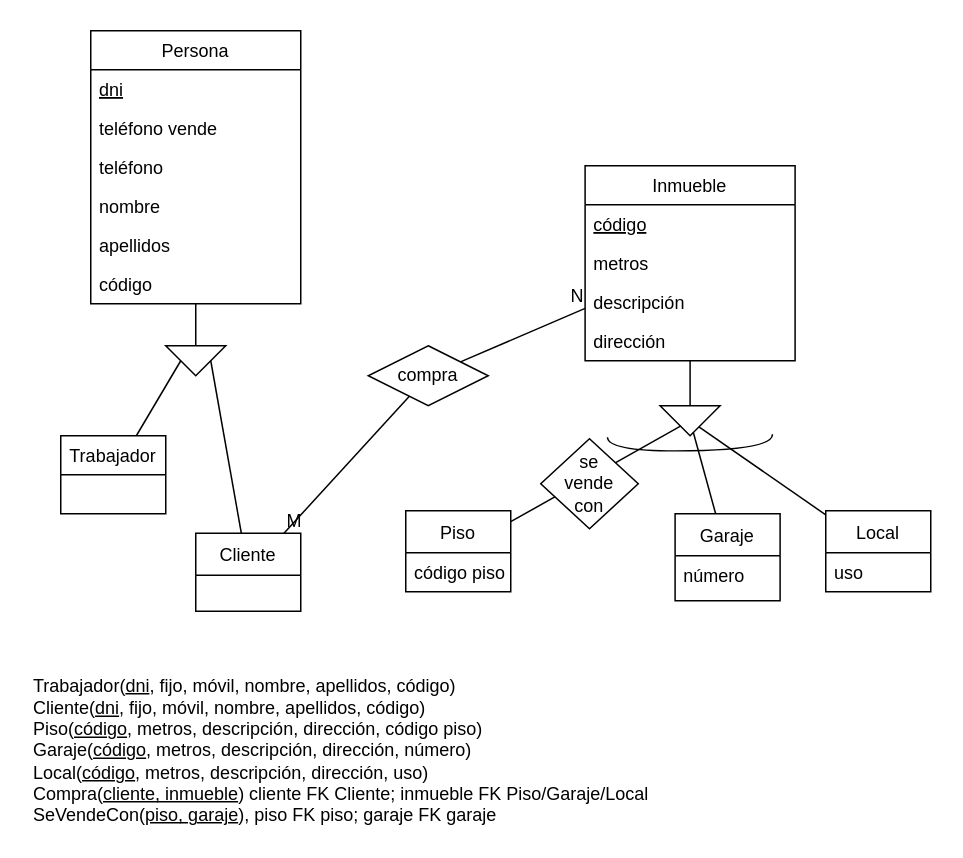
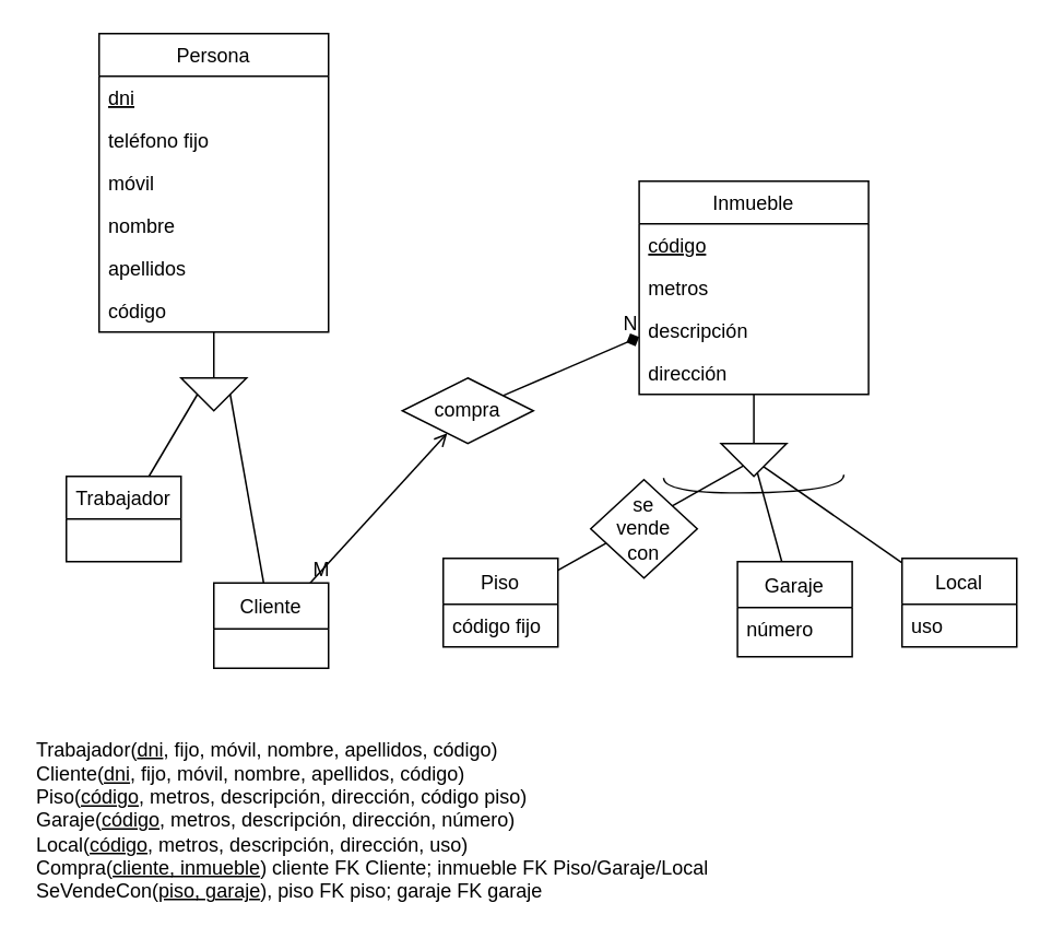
  <mxCell id="0" />
  <mxCell id="1" parent="0" />
  <mxCell id="2" value="Persona" style="swimlane;fontStyle=0;childLayout=stackLayout;horizontal=1;startSize=26;fillColor=none;horizontalStack=0;resizeParent=1;resizeParentMax=0;resizeLast=0;collapsible=1;marginBottom=0;" parent="1" vertex="1"><mxGeometry x="60" y="20" width="140" height="182" as="geometry" /></mxCell>
  <mxCell id="3" value="dni" style="text;strokeColor=none;fillColor=none;align=left;verticalAlign=top;spacingLeft=4;spacingRight=4;overflow=hidden;rotatable=0;points=[[0,0.5],[1,0.5]];portConstraint=eastwest;fontStyle=4" parent="2" vertex="1"><mxGeometry y="26" width="140" height="26" as="geometry" /></mxCell>
- <mxCell id="4" value="teléfono vende" style="text;strokeColor=none;fillColor=none;align=left;verticalAlign=top;spacingLeft=4;spacingRight=4;overflow=hidden;rotatable=0;points=[[0,0.5],[1,0.5]];portConstraint=eastwest;" parent="2" vertex="1"><mxGeometry y="52" width="140" height="26" as="geometry" /></mxCell>
- <mxCell id="5" value="teléfono" style="text;strokeColor=none;fillColor=none;align=left;verticalAlign=top;spacingLeft=4;spacingRight=4;overflow=hidden;rotatable=0;points=[[0,0.5],[1,0.5]];portConstraint=eastwest;" parent="2" vertex="1"><mxGeometry y="78" width="140" height="26" as="geometry" /></mxCell>
+ <mxCell id="4" value="teléfono fijo" style="text;strokeColor=none;fillColor=none;align=left;verticalAlign=top;spacingLeft=4;spacingRight=4;overflow=hidden;rotatable=0;points=[[0,0.5],[1,0.5]];portConstraint=eastwest;" parent="2" vertex="1"><mxGeometry y="52" width="140" height="26" as="geometry" /></mxCell>
+ <mxCell id="5" value="móvil" style="text;strokeColor=none;fillColor=none;align=left;verticalAlign=top;spacingLeft=4;spacingRight=4;overflow=hidden;rotatable=0;points=[[0,0.5],[1,0.5]];portConstraint=eastwest;" parent="2" vertex="1"><mxGeometry y="78" width="140" height="26" as="geometry" /></mxCell>
  <mxCell id="6" value="nombre" style="text;strokeColor=none;fillColor=none;align=left;verticalAlign=top;spacingLeft=4;spacingRight=4;overflow=hidden;rotatable=0;points=[[0,0.5],[1,0.5]];portConstraint=eastwest;" parent="2" vertex="1"><mxGeometry y="104" width="140" height="26" as="geometry" /></mxCell>
  <mxCell id="7" value="apellidos" style="text;strokeColor=none;fillColor=none;align=left;verticalAlign=top;spacingLeft=4;spacingRight=4;overflow=hidden;rotatable=0;points=[[0,0.5],[1,0.5]];portConstraint=eastwest;" parent="2" vertex="1"><mxGeometry y="130" width="140" height="26" as="geometry" /></mxCell>
  <mxCell id="8" value="código" style="text;strokeColor=none;fillColor=none;align=left;verticalAlign=top;spacingLeft=4;spacingRight=4;overflow=hidden;rotatable=0;points=[[0,0.5],[1,0.5]];portConstraint=eastwest;" parent="2" vertex="1"><mxGeometry y="156" width="140" height="26" as="geometry" /></mxCell>
  <mxCell id="9" value="" style="triangle;whiteSpace=wrap;html=1;rotation=90;" parent="1" vertex="1"><mxGeometry x="120" y="220" width="20" height="40" as="geometry" /></mxCell>
  <mxCell id="10" value="" style="endArrow=none;html=1;rounded=0;exitX=0;exitY=0.5;exitDx=0;exitDy=0;" parent="1" source="9" target="2" edge="1"><mxGeometry width="50" height="50" relative="1" as="geometry"><mxPoint x="0" y="270" as="sourcePoint" /><mxPoint x="50" y="220" as="targetPoint" /></mxGeometry></mxCell>
  <mxCell id="11" value="" style="endArrow=none;html=1;rounded=0;" parent="1" source="19" edge="1"><mxGeometry width="50" height="50" relative="1" as="geometry"><mxPoint x="80" y="270" as="sourcePoint" /><mxPoint x="120" y="240" as="targetPoint" /></mxGeometry></mxCell>
  <mxCell id="12" value="" style="endArrow=none;html=1;rounded=0;entryX=0.5;entryY=0;entryDx=0;entryDy=0;" parent="1" source="13" target="9" edge="1"><mxGeometry width="50" height="50" relative="1" as="geometry"><mxPoint x="180" y="270" as="sourcePoint" /><mxPoint x="220" y="260" as="targetPoint" /></mxGeometry></mxCell>
  <mxCell id="13" value="Cliente" style="swimlane;fontStyle=0;childLayout=stackLayout;horizontal=1;startSize=28;fillColor=none;horizontalStack=0;resizeParent=1;resizeParentMax=0;resizeLast=0;collapsible=1;marginBottom=0;" parent="1" vertex="1"><mxGeometry x="130" y="355" width="70" height="52" as="geometry" /></mxCell>
  <mxCell id="14" value="Inmueble" style="swimlane;fontStyle=0;childLayout=stackLayout;horizontal=1;startSize=26;fillColor=none;horizontalStack=0;resizeParent=1;resizeParentMax=0;resizeLast=0;collapsible=1;marginBottom=0;" parent="1" vertex="1"><mxGeometry x="389.57" y="110" width="140" height="130" as="geometry" /></mxCell>
  <mxCell id="15" value="código" style="text;strokeColor=none;fillColor=none;align=left;verticalAlign=top;spacingLeft=4;spacingRight=4;overflow=hidden;rotatable=0;points=[[0,0.5],[1,0.5]];portConstraint=eastwest;fontStyle=4" parent="14" vertex="1"><mxGeometry y="26" width="140" height="26" as="geometry" /></mxCell>
  <mxCell id="16" value="metros" style="text;strokeColor=none;fillColor=none;align=left;verticalAlign=top;spacingLeft=4;spacingRight=4;overflow=hidden;rotatable=0;points=[[0,0.5],[1,0.5]];portConstraint=eastwest;" parent="14" vertex="1"><mxGeometry y="52" width="140" height="26" as="geometry" /></mxCell>
  <mxCell id="17" value="descripción" style="text;strokeColor=none;fillColor=none;align=left;verticalAlign=top;spacingLeft=4;spacingRight=4;overflow=hidden;rotatable=0;points=[[0,0.5],[1,0.5]];portConstraint=eastwest;" parent="14" vertex="1"><mxGeometry y="78" width="140" height="26" as="geometry" /></mxCell>
  <mxCell id="18" value="dirección" style="text;strokeColor=none;fillColor=none;align=left;verticalAlign=top;spacingLeft=4;spacingRight=4;overflow=hidden;rotatable=0;points=[[0,0.5],[1,0.5]];portConstraint=eastwest;" parent="14" vertex="1"><mxGeometry y="104" width="140" height="26" as="geometry" /></mxCell>
  <mxCell id="19" value="Trabajador" style="swimlane;fontStyle=0;childLayout=stackLayout;horizontal=1;startSize=26;fillColor=none;horizontalStack=0;resizeParent=1;resizeParentMax=0;resizeLast=0;collapsible=1;marginBottom=0;" parent="1" vertex="1"><mxGeometry x="40" y="290" width="70" height="52" as="geometry" /></mxCell>
  <mxCell id="20" value="Piso" style="swimlane;fontStyle=0;childLayout=stackLayout;horizontal=1;startSize=28;fillColor=none;horizontalStack=0;resizeParent=1;resizeParentMax=0;resizeLast=0;collapsible=1;marginBottom=0;" parent="1" vertex="1"><mxGeometry x="270" y="340" width="70" height="54" as="geometry" /></mxCell>
- <mxCell id="21" value="código piso" style="text;strokeColor=none;fillColor=none;align=left;verticalAlign=top;spacingLeft=4;spacingRight=4;overflow=hidden;rotatable=0;points=[[0,0.5],[1,0.5]];portConstraint=eastwest;" parent="20" vertex="1"><mxGeometry y="28" width="70" height="26" as="geometry" /></mxCell>
+ <mxCell id="21" value="código fijo" style="text;strokeColor=none;fillColor=none;align=left;verticalAlign=top;spacingLeft=4;spacingRight=4;overflow=hidden;rotatable=0;points=[[0,0.5],[1,0.5]];portConstraint=eastwest;" parent="20" vertex="1"><mxGeometry y="28" width="70" height="26" as="geometry" /></mxCell>
  <mxCell id="22" value="Local" style="swimlane;fontStyle=0;childLayout=stackLayout;horizontal=1;startSize=28;fillColor=none;horizontalStack=0;resizeParent=1;resizeParentMax=0;resizeLast=0;collapsible=1;marginBottom=0;" parent="1" vertex="1"><mxGeometry x="550" y="340" width="70" height="54" as="geometry" /></mxCell>
  <mxCell id="23" value="uso" style="text;strokeColor=none;fillColor=none;align=left;verticalAlign=top;spacingLeft=4;spacingRight=4;overflow=hidden;rotatable=0;points=[[0,0.5],[1,0.5]];portConstraint=eastwest;" parent="22" vertex="1"><mxGeometry y="28" width="70" height="26" as="geometry" /></mxCell>
  <mxCell id="24" value="Garaje" style="swimlane;fontStyle=0;childLayout=stackLayout;horizontal=1;startSize=28;fillColor=none;horizontalStack=0;resizeParent=1;resizeParentMax=0;resizeLast=0;collapsible=1;marginBottom=0;" parent="1" vertex="1"><mxGeometry x="449.57" y="342" width="70" height="58" as="geometry" /></mxCell>
  <mxCell id="25" value="número" style="text;strokeColor=none;fillColor=none;spacingLeft=4;spacingRight=4;overflow=hidden;rotatable=0;points=[[0,0.5],[1,0.5]];portConstraint=eastwest;fontSize=12;" parent="24" vertex="1"><mxGeometry y="28" width="70" height="30" as="geometry" /></mxCell>
  <mxCell id="26" value="" style="triangle;whiteSpace=wrap;html=1;rotation=90;" parent="1" vertex="1"><mxGeometry x="449.57" y="260" width="20" height="40" as="geometry" /></mxCell>
  <mxCell id="27" value="" style="endArrow=none;html=1;rounded=0;exitX=0;exitY=0.5;exitDx=0;exitDy=0;" parent="1" source="26" target="14" edge="1"><mxGeometry width="50" height="50" relative="1" as="geometry"><mxPoint x="259.57" y="374" as="sourcePoint" /><mxPoint x="389.57" y="290" as="targetPoint" /></mxGeometry></mxCell>
  <mxCell id="28" value="" style="endArrow=none;html=1;rounded=0;" parent="1" source="20" target="26" edge="1"><mxGeometry width="50" height="50" relative="1" as="geometry"><mxPoint x="360.005" y="364" as="sourcePoint" /><mxPoint x="379.57" y="344" as="targetPoint" /></mxGeometry></mxCell>
  <mxCell id="29" value="" style="endArrow=none;html=1;rounded=0;" parent="1" source="22" target="26" edge="1"><mxGeometry width="50" height="50" relative="1" as="geometry"><mxPoint x="419.135" y="364" as="sourcePoint" /><mxPoint x="479.57" y="364" as="targetPoint" /></mxGeometry></mxCell>
  <mxCell id="30" value="" style="endArrow=none;html=1;rounded=0;" parent="1" source="26" target="24" edge="1"><mxGeometry width="50" height="50" relative="1" as="geometry"><mxPoint x="570" y="280" as="sourcePoint" /><mxPoint x="620" y="230" as="targetPoint" /></mxGeometry></mxCell>
  <mxCell id="31" value="" style="shape=requiredInterface;html=1;verticalLabelPosition=bottom;sketch=0;rotation=89;" parent="1" vertex="1"><mxGeometry x="454.57" y="240" width="10" height="110" as="geometry" /></mxCell>
- <mxCell id="32" value="" style="endArrow=none;html=1;rounded=0;startArrow=none;" parent="1" source="35" target="14" edge="1"><mxGeometry relative="1" as="geometry"><mxPoint x="270" y="180" as="sourcePoint" /><mxPoint x="430" y="180" as="targetPoint" /></mxGeometry></mxCell>
+ <mxCell id="32" value="" style="endArrow=diamond;html=1;rounded=0;startArrow=none;" parent="1" source="35" target="14" edge="1"><mxGeometry relative="1" as="geometry"><mxPoint x="270" y="180" as="sourcePoint" /><mxPoint x="430" y="180" as="targetPoint" /></mxGeometry></mxCell>
  <mxCell id="33" value="N" style="resizable=0;html=1;align=right;verticalAlign=bottom;" parent="32" connectable="0" vertex="1"><mxGeometry x="1" relative="1" as="geometry" /></mxCell>
  <mxCell id="34" value="se &lt;br&gt;vende&lt;br&gt;con" style="shape=rhombus;perimeter=rhombusPerimeter;whiteSpace=wrap;html=1;align=center;" parent="1" vertex="1"><mxGeometry x="360" y="292" width="65" height="60" as="geometry" /></mxCell>
  <mxCell id="35" value="compra" style="shape=rhombus;perimeter=rhombusPerimeter;whiteSpace=wrap;html=1;align=center;" parent="1" vertex="1"><mxGeometry x="245" y="230" width="80" height="40" as="geometry" /></mxCell>
- <mxCell id="36" value="" style="endArrow=none;html=1;rounded=0;" parent="1" source="13" target="35" edge="1"><mxGeometry relative="1" as="geometry"><mxPoint x="220" y="271.851" as="sourcePoint" /><mxPoint x="389.57" y="203.299" as="targetPoint" /></mxGeometry></mxCell>
+ <mxCell id="36" value="" style="endArrow=open;html=1;rounded=0;" parent="1" source="13" target="35" edge="1"><mxGeometry relative="1" as="geometry"><mxPoint x="220" y="271.851" as="sourcePoint" /><mxPoint x="389.57" y="203.299" as="targetPoint" /></mxGeometry></mxCell>
  <mxCell id="37" value="M" style="resizable=0;html=1;align=left;verticalAlign=bottom;" parent="36" connectable="0" vertex="1"><mxGeometry x="-1" relative="1" as="geometry" /></mxCell>
  <mxCell id="38" value="Trabajador(&lt;u&gt;dni&lt;/u&gt;, fijo, móvil, nombre, apellidos, código)&lt;br&gt;Cliente(&lt;u&gt;dni&lt;/u&gt;, fijo, móvil, nombre, apellidos, código)&lt;br&gt;Piso(&lt;u&gt;código&lt;/u&gt;, metros, descripción, dirección, código piso)&lt;br&gt;Garaje(&lt;u&gt;código&lt;/u&gt;, metros, descripción, dirección, número)&lt;br&gt;Local(&lt;u&gt;código&lt;/u&gt;, metros, descripción, dirección, uso)&lt;br&gt;Compra(&lt;u&gt;cliente, inmueble&lt;/u&gt;) cliente FK Cliente; inmueble FK Piso/Garaje/Local&amp;nbsp;&lt;br&gt;SeVendeCon(&lt;u&gt;piso, garaje&lt;/u&gt;), piso FK piso; garaje FK garaje" style="text;html=1;strokeColor=none;fillColor=none;align=left;verticalAlign=middle;whiteSpace=wrap;rounded=0;" parent="1" vertex="1"><mxGeometry x="20" y="450" width="450" height="100" as="geometry" /></mxCell>
